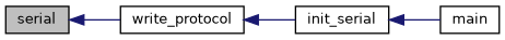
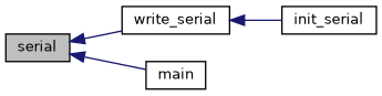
  digraph {
    fontname="DejaVu Sans"
    rankdir=LR
    node [color=black fillcolor=white fontname="DejaVu Sans" fontsize=10 shape=record style=filled]
    edge [color=midnightblue dir=back fontname="DejaVu Sans" fontsize=10 labelfontname=Helvetica labelfontsize=10 style=solid]
    n1 [fillcolor=grey75 fontcolor=black height=0.2 label=serial width=0.4]
-   n2 [height=0.2 label=write_protocol width=0.4]
+   n2 [height=0.2 label=write_serial width=0.4]
    n3 [height=0.2 label=init_serial width=0.4]
    n4 [height=0.2 label=main width=0.4]
    n1 -> n2
    n2 -> n3
-   n3 -> n4
+   n1 -> n4
  }
